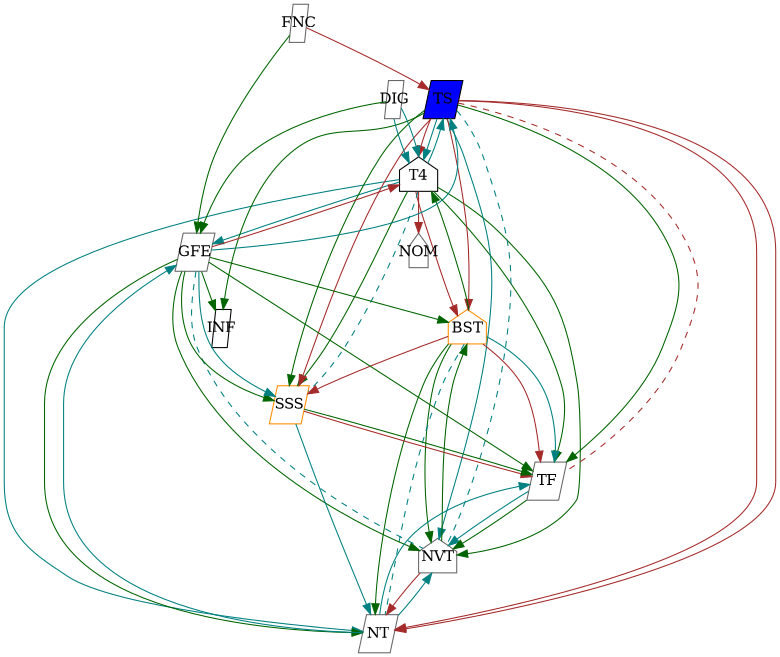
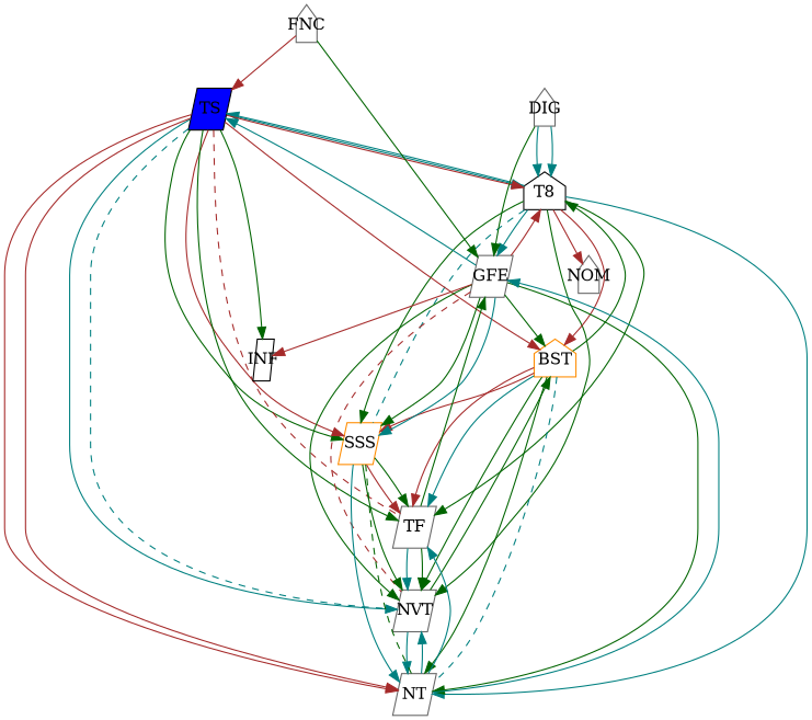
  digraph {
    node [color=gray40 fixedsize=true margin=0.5 shape=house]
    edge [color=darkgreen]
-   T8 [color=black label=T4 width=.5]
+   T8 [color=black width=.5]
    TS [color=black fillcolor=blue shape=parallelogram style=filled width=.5]
-   NVT [width=.5]
+   NVT [shape=parallelogram width=.5]
    BST [color=darkorange width=.5]
    GFE [shape=parallelogram width=.5]
    NT [shape=parallelogram width=.5]
    SSS [color=darkorange shape=parallelogram width=.5]
    TF [shape=parallelogram width=.5]
    NOM [width=0.25]
    INF [color=black shape=parallelogram width=0.25]
-   FNC [shape=parallelogram width=0.25]
-   DIG [shape=parallelogram width=0.25]
+   FNC [width=0.25]
+   DIG [width=0.25]
    T8 -> TS [color=teal constraint=false]
    T8 -> NVT
    T8 -> BST [color=brown]
    T8 -> GFE [color=teal]
    T8 -> NT [color=teal]
    T8 -> SSS
    T8 -> SSS [color=teal constraint=false dir=none style=dashed]
    T8 -> TF
    T8 -> NOM [color=brown]
    TS -> T8 [color=teal]
    TS -> T8 [color=brown]
    TS -> NVT [color=teal]
    TS -> NVT [color=teal constraint=false dir=none style=dashed]
    TS -> BST [color=brown]
    TS -> NT [color=brown]
    TS -> NT [color=brown]
    TS -> SSS
    TS -> SSS [color=brown]
    TS -> TF
    TS -> TF [color=brown constraint=false dir=none style=dashed]
    TS -> INF
    NVT -> BST [constraint=false]
-   NVT -> NT [color=brown]
+   NVT -> NT [color=teal]
    BST -> T8
    BST -> NVT
    BST -> NT
    BST -> NT [color=teal constraint=false dir=none style=dashed]
    BST -> SSS [color=brown]
    BST -> TF [color=brown]
    BST -> TF [color=teal]
    GFE -> T8 [color=brown]
    GFE -> TS [color=teal constraint=false]
    GFE -> NVT
-   GFE -> NVT [color=teal constraint=false dir=none style=dashed]
+   GFE -> NVT [color=brown constraint=false dir=none style=dashed]
    GFE -> BST
    GFE -> NT
    GFE -> SSS
    GFE -> SSS [color=teal]
-   GFE -> INF
+   GFE -> INF [color=brown]
    NT -> NVT [color=teal]
    NT -> GFE [color=teal constraint=false]
    NT -> TF [color=teal constraint=false]
+   SSS -> NVT
    SSS -> NT [color=teal]
+   SSS -> NT [constraint=false dir=none style=dashed]
    SSS -> TF [color=brown]
    SSS -> TF
    TF -> NVT [color=teal]
    TF -> NVT
-   GFE -> TF [constraint=false]
+   TF -> GFE [constraint=false]
    FNC -> TS [color=brown]
    FNC -> GFE
    DIG -> T8 [color=teal]
    DIG -> T8 [color=teal]
    DIG -> GFE
  }
